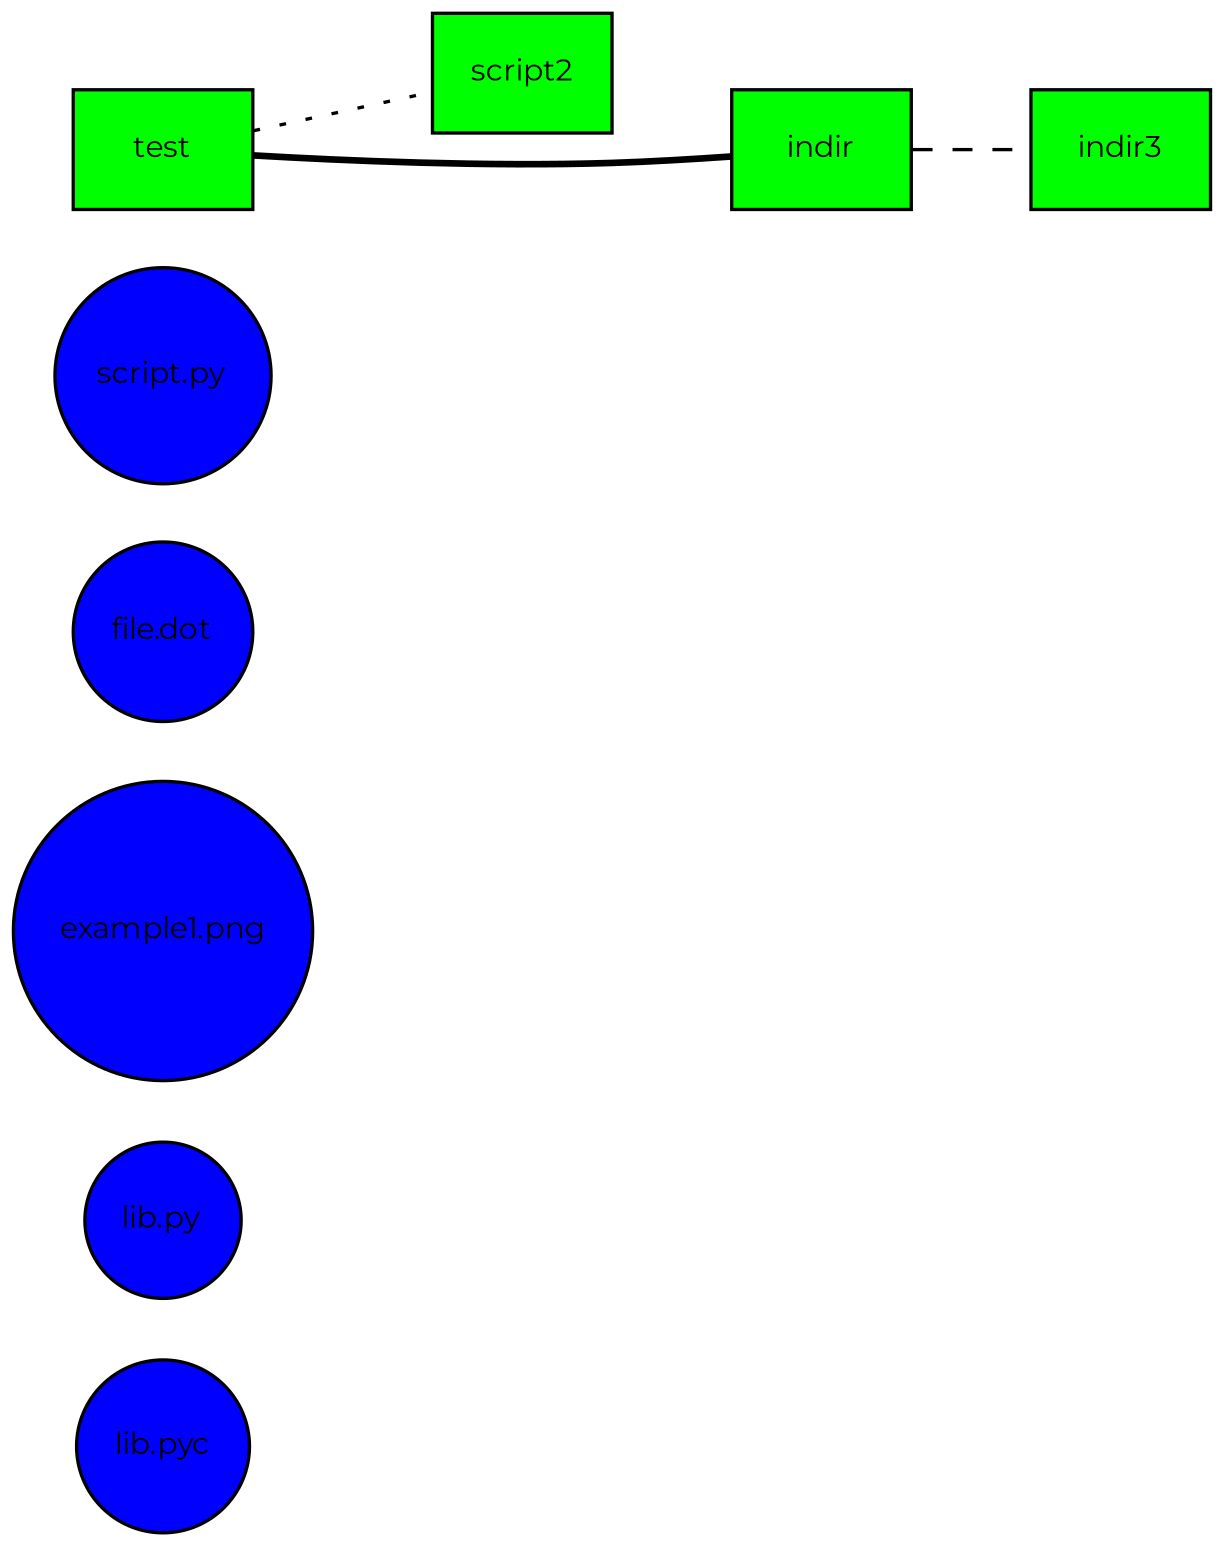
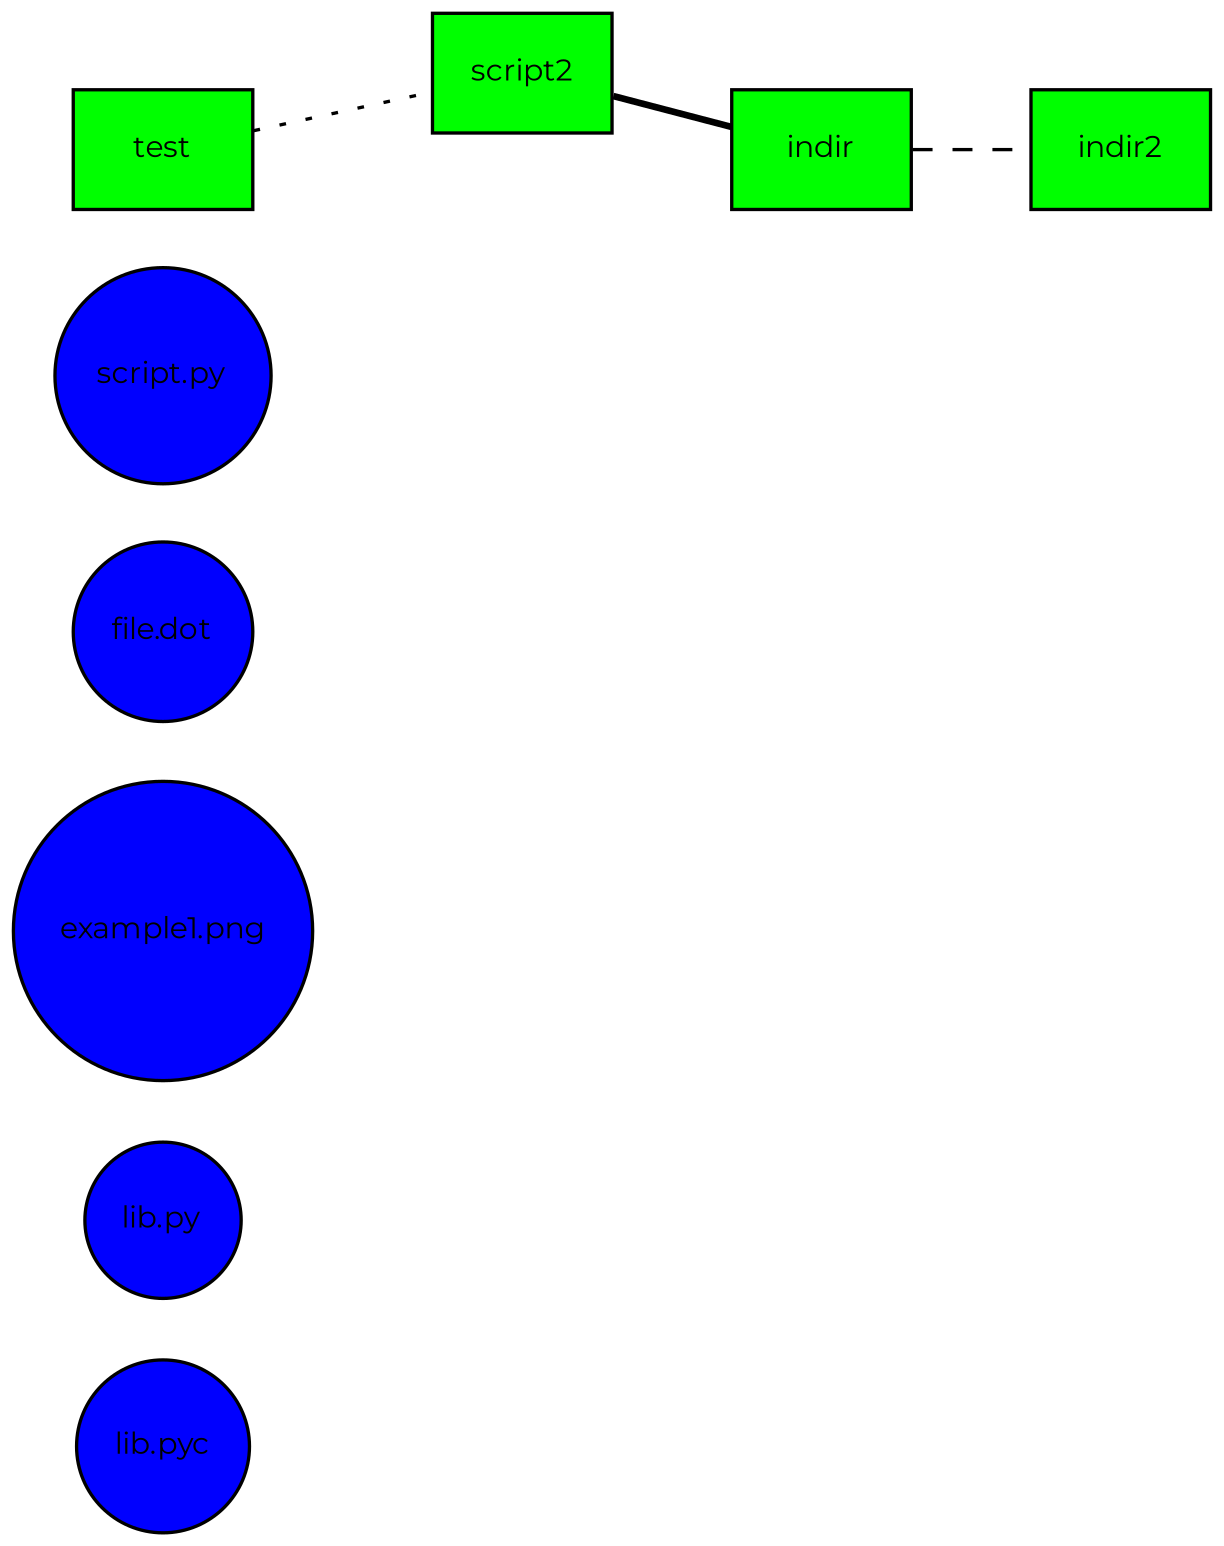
  graph {
    fontname=Montserrat
    rankdir=LR
    node [fillcolor=blue fontcolor=black fontname=Montserrat fontsize=9 shape=circle style=filled]
    edge [fontname=Montserrat]
    "lib.pyc"
    "lib.py"
    "example1.png"
    "file.dot"
    "script.py"
    test [fillcolor=green shape=box]
    n7 [fillcolor=green label=script2 shape=box]
    indir [fillcolor=green shape=box]
-   indir3 [fillcolor=green shape=box]
+   indir3 [fillcolor=green shape=box label=indir2]
    subgraph sub_1 {
      "lib.pyc"
      "lib.py"
      "example1.png"
      "file.dot"
    }
    subgraph sub_2 {
    }
    subgraph sub_3 {
      "script.py"
    }
    subgraph sub_4 {
    }
    test -- n7 [style=dotted]
-   test -- indir [style=bold]
+   n7 -- indir [style=bold]
    indir -- indir3 [style=dashed]
  }
